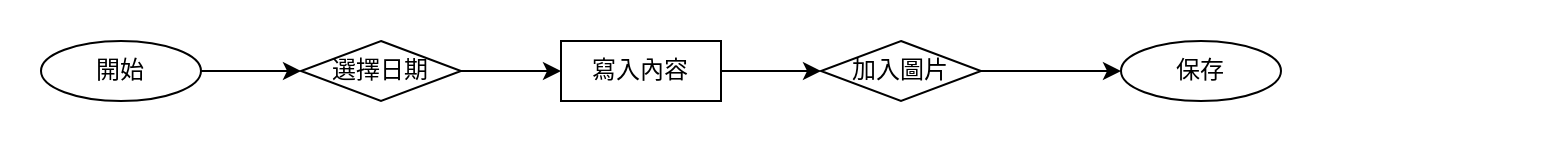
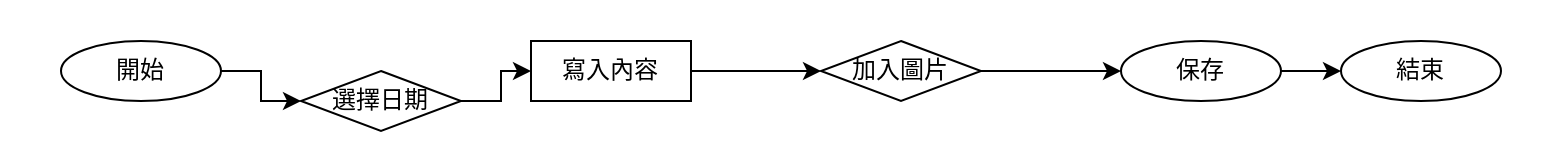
  <mxCell id="0" />
  <mxCell id="1" parent="0" />
- <mxCell id="2" value="開始" style="ellipse;whiteSpace=wrap;html=1;" vertex="1" connectable="0" parent="1"><mxGeometry x="20" y="20" width="80" height="30" as="geometry" /></mxCell>
- <mxCell id="3" value="選擇日期" style="rhombus;whiteSpace=wrap;html=1;" vertex="1" connectable="0" parent="1"><mxGeometry x="150" y="20" width="80" height="30" as="geometry" /></mxCell>
- <mxCell id="4" value="寫入內容" style="rounded=0;whiteSpace=wrap;html=1;" vertex="1" connectable="0" parent="1"><mxGeometry x="280" y="20" width="80" height="30" as="geometry" /></mxCell>
+ <mxCell id="2" value="開始" style="ellipse;whiteSpace=wrap;html=1;" vertex="1" connectable="0" parent="1"><mxGeometry x="30" y="20" width="80" height="30" as="geometry" /></mxCell>
+ <mxCell id="3" value="選擇日期" style="rhombus;whiteSpace=wrap;html=1;" vertex="1" connectable="0" parent="1"><mxGeometry x="150" y="35" width="80" height="30" as="geometry" /></mxCell>
+ <mxCell id="4" value="寫入內容" style="rounded=0;whiteSpace=wrap;html=1;" vertex="1" connectable="0" parent="1"><mxGeometry x="265" y="20" width="80" height="30" as="geometry" /></mxCell>
  <mxCell id="5" value="加入圖片" style="rhombus;whiteSpace=wrap;html=1;" vertex="1" connectable="0" parent="1"><mxGeometry x="410" y="20" width="80" height="30" as="geometry" /></mxCell>
  <mxCell id="6" value="保存" style="ellipse;whiteSpace=wrap;html=1;" vertex="1" connectable="0" parent="1"><mxGeometry x="560" y="20" width="80" height="30" as="geometry" /></mxCell>
+ <mxCell id="7" value="結束" style="ellipse;whiteSpace=wrap;html=1;" vertex="1" connectable="0" parent="1"><mxGeometry x="670" y="20" width="80" height="30" as="geometry" /></mxCell>
  <mxCell id="8" value="" style="edgeStyle=orthogonalEdgeStyle;rounded=0;orthogonalLoop=1;jettySize=auto;html=1;" edge="1" connectable="0" parent="1" source="2" target="3"><mxGeometry relative="1" as="geometry" /></mxCell>
  <mxCell id="9" value="" style="edgeStyle=orthogonalEdgeStyle;rounded=0;orthogonalLoop=1;jettySize=auto;html=1;" edge="1" connectable="0" parent="1" source="3" target="4"><mxGeometry relative="1" as="geometry" /></mxCell>
  <mxCell id="10" value="" style="edgeStyle=orthogonalEdgeStyle;rounded=0;orthogonalLoop=1;jettySize=auto;html=1;" edge="1" connectable="0" parent="1" source="4" target="5"><mxGeometry relative="1" as="geometry" /></mxCell>
  <mxCell id="11" value="" style="edgeStyle=orthogonalEdgeStyle;rounded=0;orthogonalLoop=1;jettySize=auto;html=1;" edge="1" connectable="0" parent="1" source="5" target="6"><mxGeometry relative="1" as="geometry" /></mxCell>
+ <mxCell id="12" value="" style="edgeStyle=orthogonalEdgeStyle;rounded=0;orthogonalLoop=1;jettySize=auto;html=1;" edge="1" connectable="0" parent="1" source="6" target="7"><mxGeometry relative="1" as="geometry" /></mxCell>
